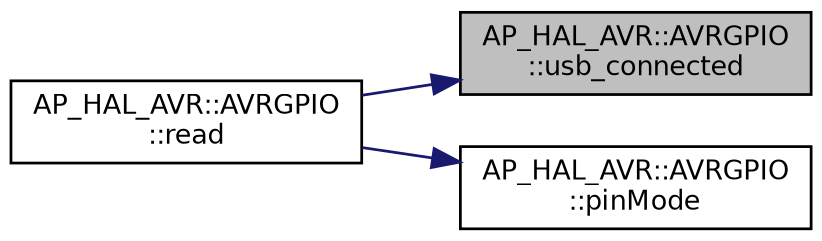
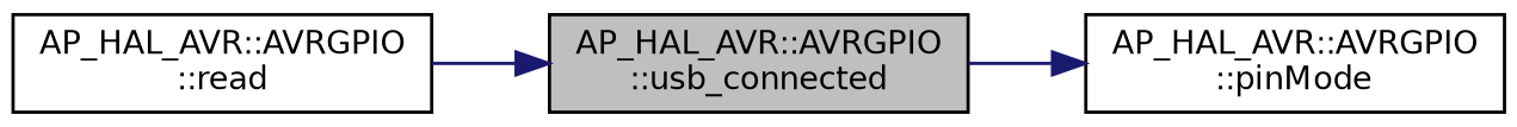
  digraph {
    rankdir=LR
    node [color=black fillcolor=white fontname=Helvetica fontsize=10 shape=record style=filled]
    edge [color=midnightblue fontname=Helvetica fontsize=10 labelfontname=Helvetica labelfontsize=10 style=solid]
    n1 [fillcolor=grey75 fontcolor=black height=0.2 label="AP_HAL_AVR::AVRGPIO\l::usb_connected" width=0.4]
    n2 [height=0.2 label="AP_HAL_AVR::AVRGPIO\l::pinMode" width=0.4]
    n3 [height=0.2 label="AP_HAL_AVR::AVRGPIO\l::read" width=0.4]
-   n3 -> n2
+   n1 -> n2
    n3 -> n1
  }
